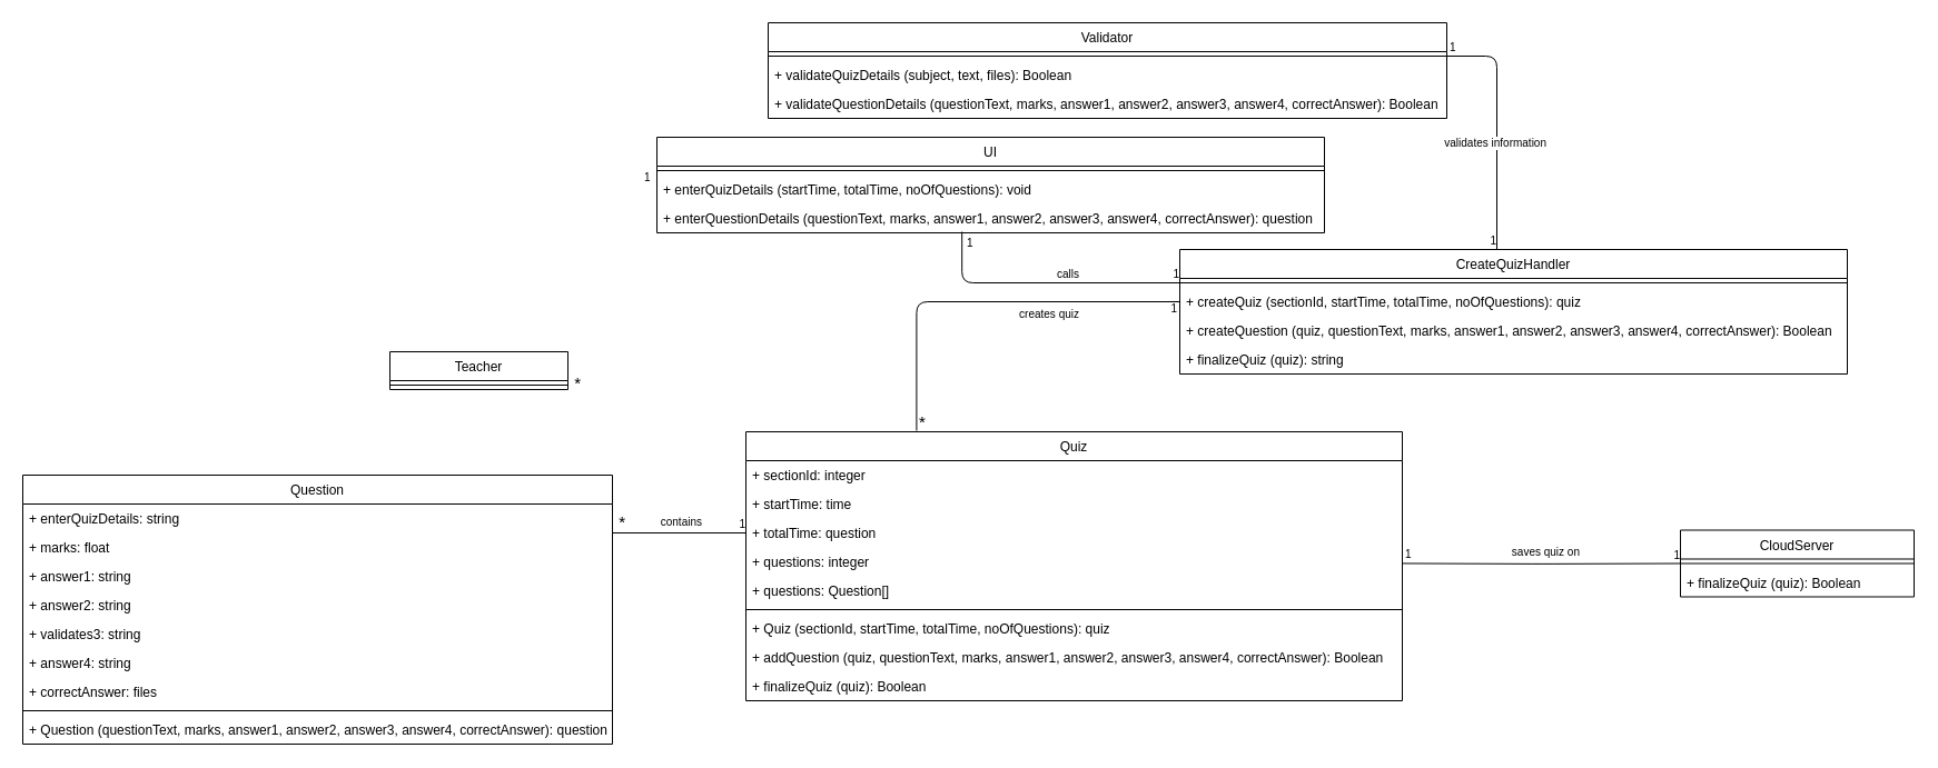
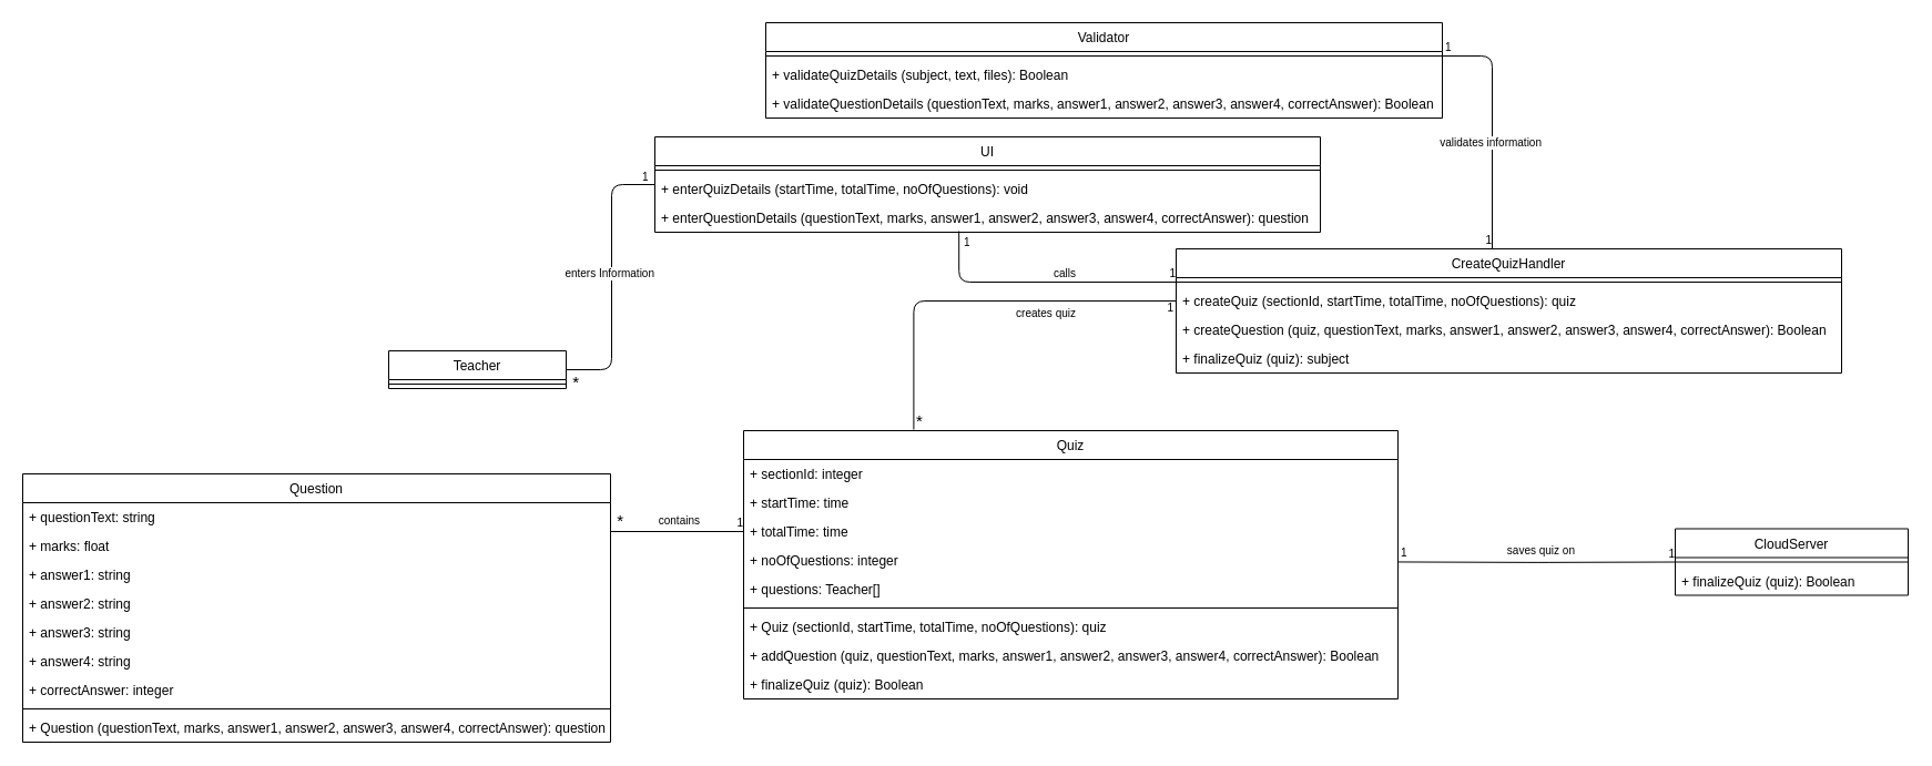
  <mxCell id="0" />
  <mxCell id="1" parent="0" />
+ <mxCell id="2" value="" style="endArrow=none;html=1;edgeStyle=orthogonalEdgeStyle;entryX=0;entryY=0.5;entryDx=0;entryDy=0;exitX=1;exitY=0.5;exitDx=0;exitDy=0;" parent="1" source="29" target="16" edge="1"><mxGeometry relative="1" as="geometry"><mxPoint x="512" y="344" as="sourcePoint" /><mxPoint x="670" y="251" as="targetPoint" /><Array as="points"><mxPoint x="551" y="333" /><mxPoint x="551" y="166" /></Array></mxGeometry></mxCell>
+ <mxCell id="3" value="enters Information" style="resizable=0;html=1;align=right;verticalAlign=bottom;labelBackgroundColor=#ffffff;fontSize=10;" parent="2" connectable="0" vertex="1"><mxGeometry x="1" relative="1" as="geometry"><mxPoint y="88" as="offset" /></mxGeometry></mxCell>
  <mxCell id="4" value="" style="endArrow=none;html=1;edgeStyle=orthogonalEdgeStyle;entryX=0;entryY=0.5;entryDx=0;entryDy=0;exitX=0.457;exitY=0.962;exitDx=0;exitDy=0;exitPerimeter=0;" parent="1" source="19" edge="1"><mxGeometry relative="1" as="geometry"><mxPoint x="871" y="234" as="sourcePoint" /><mxPoint x="1060" y="254" as="targetPoint" /><Array as="points"><mxPoint x="864" y="254" /></Array></mxGeometry></mxCell>
  <mxCell id="5" value="1" style="resizable=0;html=1;align=left;verticalAlign=bottom;labelBackgroundColor=#ffffff;fontSize=10;" parent="4" connectable="0" vertex="1"><mxGeometry x="-1" relative="1" as="geometry"><mxPoint x="3" y="18" as="offset" /></mxGeometry></mxCell>
  <mxCell id="6" value="1" style="resizable=0;html=1;align=right;verticalAlign=bottom;labelBackgroundColor=#ffffff;fontSize=10;" parent="4" connectable="0" vertex="1"><mxGeometry x="1" relative="1" as="geometry" /></mxCell>
  <mxCell id="7" value="calls" style="resizable=0;html=1;align=right;verticalAlign=bottom;labelBackgroundColor=#ffffff;fontSize=10;" parent="1" connectable="0" vertex="1"><mxGeometry x="980" y="197.5" as="geometry"><mxPoint x="-10" y="56" as="offset" /></mxGeometry></mxCell>
  <mxCell id="8" value="" style="endArrow=none;html=1;edgeStyle=orthogonalEdgeStyle;exitX=1;exitY=0.5;exitDx=0;exitDy=0;entryX=0;entryY=0.5;entryDx=0;entryDy=0;" parent="1" target="25" edge="1"><mxGeometry relative="1" as="geometry"><mxPoint x="1260.235" y="506.441" as="sourcePoint" /><mxPoint x="1480" y="455.5" as="targetPoint" /></mxGeometry></mxCell>
  <mxCell id="9" value="1" style="resizable=0;html=1;align=left;verticalAlign=bottom;labelBackgroundColor=#ffffff;fontSize=10;" parent="8" connectable="0" vertex="1"><mxGeometry x="-1" relative="1" as="geometry"><mxPoint x="1" as="offset" /></mxGeometry></mxCell>
  <mxCell id="10" value="&lt;font style=&quot;font-size: 10px&quot;&gt;1&lt;/font&gt;" style="resizable=0;html=1;align=right;verticalAlign=bottom;labelBackgroundColor=#ffffff;fontSize=10;" parent="8" connectable="0" vertex="1"><mxGeometry x="1" relative="1" as="geometry" /></mxCell>
  <mxCell id="11" value="saves quiz on" style="resizable=0;html=1;align=right;verticalAlign=bottom;labelBackgroundColor=#ffffff;fontSize=10;fillColor=#f8cecc;" parent="1" connectable="0" vertex="1"><mxGeometry x="1430" y="447.5" as="geometry"><mxPoint x="-10" y="56" as="offset" /></mxGeometry></mxCell>
  <mxCell id="12" value="" style="endArrow=none;html=1;edgeStyle=orthogonalEdgeStyle;entryX=0;entryY=0.5;entryDx=0;entryDy=0;exitX=0.26;exitY=-0.004;exitDx=0;exitDy=0;exitPerimeter=0;" parent="1" source="54" target="22" edge="1"><mxGeometry relative="1" as="geometry"><mxPoint x="835" y="354" as="sourcePoint" /><mxPoint x="1095" y="280" as="targetPoint" /><Array as="points"><mxPoint x="823" y="271" /></Array></mxGeometry></mxCell>
  <mxCell id="13" value="&lt;font style=&quot;font-size: 15px&quot;&gt;*&lt;/font&gt;" style="resizable=0;html=1;align=left;verticalAlign=bottom;labelBackgroundColor=#ffffff;fontSize=10;" parent="12" connectable="0" vertex="1"><mxGeometry x="-1" relative="1" as="geometry"><mxPoint x="1" y="3" as="offset" /></mxGeometry></mxCell>
  <mxCell id="14" value="1" style="resizable=0;html=1;align=right;verticalAlign=bottom;labelBackgroundColor=#ffffff;fontSize=10;" parent="12" connectable="0" vertex="1"><mxGeometry x="1" relative="1" as="geometry"><mxPoint x="-2" y="14" as="offset" /></mxGeometry></mxCell>
  <mxCell id="15" value="&lt;div style=&quot;text-align: center&quot;&gt;&lt;span&gt;creates quiz&lt;/span&gt;&lt;/div&gt;" style="resizable=0;html=1;align=right;verticalAlign=bottom;labelBackgroundColor=#ffffff;fontSize=10;" parent="1" connectable="0" vertex="1"><mxGeometry x="980" y="234" as="geometry"><mxPoint x="-10" y="56" as="offset" /></mxGeometry></mxCell>
  <mxCell id="16" value="UI" style="swimlane;fontStyle=0;align=center;verticalAlign=top;childLayout=stackLayout;horizontal=1;startSize=26;horizontalStack=0;resizeParent=1;resizeParentMax=0;resizeLast=0;collapsible=1;marginBottom=0;" parent="1" vertex="1"><mxGeometry x="590" y="123" width="600" height="86" as="geometry" /></mxCell>
  <mxCell id="17" value="" style="line;strokeWidth=1;fillColor=none;align=left;verticalAlign=middle;spacingTop=-1;spacingLeft=3;spacingRight=3;rotatable=0;labelPosition=right;points=[];portConstraint=eastwest;" parent="16" vertex="1"><mxGeometry y="26" width="600" height="8" as="geometry" /></mxCell>
  <mxCell id="18" value="+ enterQuizDetails (startTime, totalTime, noOfQuestions): void" style="text;strokeColor=none;fillColor=none;align=left;verticalAlign=top;spacingLeft=4;spacingRight=4;overflow=hidden;rotatable=0;points=[[0,0.5],[1,0.5]];portConstraint=eastwest;" parent="16" vertex="1"><mxGeometry y="34" width="600" height="26" as="geometry" /></mxCell>
  <mxCell id="19" value="+ enterQuestionDetails (questionText, marks, answer1, answer2, answer3, answer4, correctAnswer): question" style="text;strokeColor=none;fillColor=none;align=left;verticalAlign=top;spacingLeft=4;spacingRight=4;overflow=hidden;rotatable=0;points=[[0,0.5],[1,0.5]];portConstraint=eastwest;" parent="16" vertex="1"><mxGeometry y="60" width="600" height="26" as="geometry" /></mxCell>
  <mxCell id="20" value="CreateQuizHandler" style="swimlane;fontStyle=0;align=center;verticalAlign=top;childLayout=stackLayout;horizontal=1;startSize=26;horizontalStack=0;resizeParent=1;resizeParentMax=0;resizeLast=0;collapsible=1;marginBottom=0;" parent="1" vertex="1"><mxGeometry x="1060" y="224" width="600" height="112" as="geometry" /></mxCell>
  <mxCell id="21" value="" style="line;strokeWidth=1;fillColor=none;align=left;verticalAlign=middle;spacingTop=-1;spacingLeft=3;spacingRight=3;rotatable=0;labelPosition=right;points=[];portConstraint=eastwest;" parent="20" vertex="1"><mxGeometry y="26" width="600" height="8" as="geometry" /></mxCell>
  <mxCell id="22" value="+ createQuiz (sectionId, startTime, totalTime, noOfQuestions): quiz" style="text;strokeColor=none;fillColor=none;align=left;verticalAlign=top;spacingLeft=4;spacingRight=4;overflow=hidden;rotatable=0;points=[[0,0.5],[1,0.5]];portConstraint=eastwest;" parent="20" vertex="1"><mxGeometry y="34" width="600" height="26" as="geometry" /></mxCell>
  <mxCell id="23" value="+ createQuestion (quiz, questionText, marks, answer1, answer2, answer3, answer4, correctAnswer): Boolean" style="text;strokeColor=none;fillColor=none;align=left;verticalAlign=top;spacingLeft=4;spacingRight=4;overflow=hidden;rotatable=0;points=[[0,0.5],[1,0.5]];portConstraint=eastwest;" parent="20" vertex="1"><mxGeometry y="60" width="600" height="26" as="geometry" /></mxCell>
- <mxCell id="24" value="+ finalizeQuiz (quiz): string" style="text;strokeColor=none;fillColor=none;align=left;verticalAlign=top;spacingLeft=4;spacingRight=4;overflow=hidden;rotatable=0;points=[[0,0.5],[1,0.5]];portConstraint=eastwest;" parent="20" vertex="1"><mxGeometry y="86" width="600" height="26" as="geometry" /></mxCell>
+ <mxCell id="24" value="+ finalizeQuiz (quiz): subject" style="text;strokeColor=none;fillColor=none;align=left;verticalAlign=top;spacingLeft=4;spacingRight=4;overflow=hidden;rotatable=0;points=[[0,0.5],[1,0.5]];portConstraint=eastwest;" parent="20" vertex="1"><mxGeometry y="86" width="600" height="26" as="geometry" /></mxCell>
  <mxCell id="25" value="CloudServer" style="swimlane;fontStyle=0;align=center;verticalAlign=top;childLayout=stackLayout;horizontal=1;startSize=26;horizontalStack=0;resizeParent=1;resizeParentMax=0;resizeLast=0;collapsible=1;marginBottom=0;" parent="1" vertex="1"><mxGeometry x="1510" y="476.5" width="210" height="60" as="geometry" /></mxCell>
  <mxCell id="26" value="" style="line;strokeWidth=1;fillColor=none;align=left;verticalAlign=middle;spacingTop=-1;spacingLeft=3;spacingRight=3;rotatable=0;labelPosition=right;points=[];portConstraint=eastwest;" parent="25" vertex="1"><mxGeometry y="26" width="210" height="8" as="geometry" /></mxCell>
  <mxCell id="27" value="+ finalizeQuiz (quiz): Boolean" style="text;strokeColor=none;fillColor=none;align=left;verticalAlign=top;spacingLeft=4;spacingRight=4;overflow=hidden;rotatable=0;points=[[0,0.5],[1,0.5]];portConstraint=eastwest;" parent="25" vertex="1"><mxGeometry y="34" width="210" height="26" as="geometry" /></mxCell>
  <mxCell id="28" value="1" style="resizable=0;html=1;align=left;verticalAlign=bottom;labelBackgroundColor=#ffffff;fontSize=10;" parent="1" connectable="0" vertex="1"><mxGeometry x="905" y="179" as="geometry"><mxPoint x="-328" y="-12" as="offset" /></mxGeometry></mxCell>
  <mxCell id="29" value="Teacher" style="swimlane;fontStyle=0;align=center;verticalAlign=top;childLayout=stackLayout;horizontal=1;startSize=26;horizontalStack=0;resizeParent=1;resizeParentMax=0;resizeLast=0;collapsible=1;marginBottom=0;" parent="1" vertex="1"><mxGeometry x="350" y="316" width="160" height="34" as="geometry" /></mxCell>
  <mxCell id="30" value="" style="line;strokeWidth=1;fillColor=none;align=left;verticalAlign=middle;spacingTop=-1;spacingLeft=3;spacingRight=3;rotatable=0;labelPosition=right;points=[];portConstraint=eastwest;" parent="29" vertex="1"><mxGeometry y="26" width="160" height="8" as="geometry" /></mxCell>
  <mxCell id="31" value="Validator" style="swimlane;fontStyle=0;align=center;verticalAlign=top;childLayout=stackLayout;horizontal=1;startSize=26;horizontalStack=0;resizeParent=1;resizeParentMax=0;resizeLast=0;collapsible=1;marginBottom=0;" parent="1" vertex="1"><mxGeometry x="690" y="20" width="610" height="86" as="geometry" /></mxCell>
  <mxCell id="32" value="" style="line;strokeWidth=1;fillColor=none;align=left;verticalAlign=middle;spacingTop=-1;spacingLeft=3;spacingRight=3;rotatable=0;labelPosition=right;points=[];portConstraint=eastwest;" parent="31" vertex="1"><mxGeometry y="26" width="610" height="8" as="geometry" /></mxCell>
  <mxCell id="33" value="+ validateQuizDetails (subject, text, files): Boolean" style="text;strokeColor=none;fillColor=none;align=left;verticalAlign=top;spacingLeft=4;spacingRight=4;overflow=hidden;rotatable=0;points=[[0,0.5],[1,0.5]];portConstraint=eastwest;" parent="31" vertex="1"><mxGeometry y="34" width="610" height="26" as="geometry" /></mxCell>
  <mxCell id="34" value="+ validateQuestionDetails (questionText, marks, answer1, answer2, answer3, answer4, correctAnswer): Boolean" style="text;strokeColor=none;fillColor=none;align=left;verticalAlign=top;spacingLeft=4;spacingRight=4;overflow=hidden;rotatable=0;points=[[0,0.5],[1,0.5]];portConstraint=eastwest;" parent="31" vertex="1"><mxGeometry y="60" width="610" height="26" as="geometry" /></mxCell>
  <mxCell id="35" value="" style="endArrow=none;html=1;edgeStyle=orthogonalEdgeStyle;" parent="1" edge="1"><mxGeometry relative="1" as="geometry"><mxPoint x="1300" y="50" as="sourcePoint" /><mxPoint x="1345" y="224" as="targetPoint" /><Array as="points"><mxPoint x="1345" y="50" /></Array></mxGeometry></mxCell>
  <mxCell id="36" value="1" style="resizable=0;html=1;align=left;verticalAlign=bottom;labelBackgroundColor=#ffffff;fontSize=10;" parent="35" connectable="0" vertex="1"><mxGeometry x="-1" relative="1" as="geometry"><mxPoint x="1" as="offset" /></mxGeometry></mxCell>
  <mxCell id="37" value="1" style="resizable=0;html=1;align=right;verticalAlign=bottom;labelBackgroundColor=#ffffff;fontSize=10;" parent="35" connectable="0" vertex="1"><mxGeometry x="1" relative="1" as="geometry" /></mxCell>
  <mxCell id="38" value="validates information" style="resizable=0;html=1;align=right;verticalAlign=bottom;labelBackgroundColor=#ffffff;fontSize=10;" parent="1" connectable="0" vertex="1"><mxGeometry x="1400" y="80" as="geometry"><mxPoint x="-10" y="56" as="offset" /></mxGeometry></mxCell>
  <mxCell id="39" value="Question" style="swimlane;fontStyle=0;align=center;verticalAlign=top;childLayout=stackLayout;horizontal=1;startSize=26;horizontalStack=0;resizeParent=1;resizeParentMax=0;resizeLast=0;collapsible=1;marginBottom=0;" parent="1" vertex="1"><mxGeometry x="20" y="427" width="530" height="242" as="geometry" /></mxCell>
- <mxCell id="40" value="+ enterQuizDetails: string" style="text;strokeColor=none;fillColor=none;align=left;verticalAlign=top;spacingLeft=4;spacingRight=4;overflow=hidden;rotatable=0;points=[[0,0.5],[1,0.5]];portConstraint=eastwest;" parent="39" vertex="1"><mxGeometry y="26" width="530" height="26" as="geometry" /></mxCell>
+ <mxCell id="40" value="+ questionText: string" style="text;strokeColor=none;fillColor=none;align=left;verticalAlign=top;spacingLeft=4;spacingRight=4;overflow=hidden;rotatable=0;points=[[0,0.5],[1,0.5]];portConstraint=eastwest;" parent="39" vertex="1"><mxGeometry y="26" width="530" height="26" as="geometry" /></mxCell>
  <mxCell id="41" value="+ marks: float" style="text;strokeColor=none;fillColor=none;align=left;verticalAlign=top;spacingLeft=4;spacingRight=4;overflow=hidden;rotatable=0;points=[[0,0.5],[1,0.5]];portConstraint=eastwest;" parent="39" vertex="1"><mxGeometry y="52" width="530" height="26" as="geometry" /></mxCell>
  <mxCell id="42" value="+ answer1: string" style="text;strokeColor=none;fillColor=none;align=left;verticalAlign=top;spacingLeft=4;spacingRight=4;overflow=hidden;rotatable=0;points=[[0,0.5],[1,0.5]];portConstraint=eastwest;" parent="39" vertex="1"><mxGeometry y="78" width="530" height="26" as="geometry" /></mxCell>
  <mxCell id="43" value="+ answer2: string" style="text;strokeColor=none;fillColor=none;align=left;verticalAlign=top;spacingLeft=4;spacingRight=4;overflow=hidden;rotatable=0;points=[[0,0.5],[1,0.5]];portConstraint=eastwest;" parent="39" vertex="1"><mxGeometry y="104" width="530" height="26" as="geometry" /></mxCell>
- <mxCell id="44" value="+ validates3: string" style="text;strokeColor=none;fillColor=none;align=left;verticalAlign=top;spacingLeft=4;spacingRight=4;overflow=hidden;rotatable=0;points=[[0,0.5],[1,0.5]];portConstraint=eastwest;" parent="39" vertex="1"><mxGeometry y="130" width="530" height="26" as="geometry" /></mxCell>
+ <mxCell id="44" value="+ answer3: string" style="text;strokeColor=none;fillColor=none;align=left;verticalAlign=top;spacingLeft=4;spacingRight=4;overflow=hidden;rotatable=0;points=[[0,0.5],[1,0.5]];portConstraint=eastwest;" parent="39" vertex="1"><mxGeometry y="130" width="530" height="26" as="geometry" /></mxCell>
  <mxCell id="45" value="+ answer4: string" style="text;strokeColor=none;fillColor=none;align=left;verticalAlign=top;spacingLeft=4;spacingRight=4;overflow=hidden;rotatable=0;points=[[0,0.5],[1,0.5]];portConstraint=eastwest;" parent="39" vertex="1"><mxGeometry y="156" width="530" height="26" as="geometry" /></mxCell>
- <mxCell id="46" value="+ correctAnswer: files" style="text;strokeColor=none;fillColor=none;align=left;verticalAlign=top;spacingLeft=4;spacingRight=4;overflow=hidden;rotatable=0;points=[[0,0.5],[1,0.5]];portConstraint=eastwest;" parent="39" vertex="1"><mxGeometry y="182" width="530" height="26" as="geometry" /></mxCell>
+ <mxCell id="46" value="+ correctAnswer: integer" style="text;strokeColor=none;fillColor=none;align=left;verticalAlign=top;spacingLeft=4;spacingRight=4;overflow=hidden;rotatable=0;points=[[0,0.5],[1,0.5]];portConstraint=eastwest;" parent="39" vertex="1"><mxGeometry y="182" width="530" height="26" as="geometry" /></mxCell>
  <mxCell id="47" value="" style="line;strokeWidth=1;fillColor=none;align=left;verticalAlign=middle;spacingTop=-1;spacingLeft=3;spacingRight=3;rotatable=0;labelPosition=right;points=[];portConstraint=eastwest;" parent="39" vertex="1"><mxGeometry y="208" width="530" height="8" as="geometry" /></mxCell>
  <mxCell id="48" value="+ Question (questionText, marks, answer1, answer2, answer3, answer4, correctAnswer): question" style="text;strokeColor=none;fillColor=none;align=left;verticalAlign=top;spacingLeft=4;spacingRight=4;overflow=hidden;rotatable=0;points=[[0,0.5],[1,0.5]];portConstraint=eastwest;" parent="39" vertex="1"><mxGeometry y="216" width="530" height="26" as="geometry" /></mxCell>
  <mxCell id="49" value="" style="endArrow=none;html=1;edgeStyle=orthogonalEdgeStyle;" parent="1" edge="1"><mxGeometry relative="1" as="geometry"><mxPoint x="550" y="479" as="sourcePoint" /><mxPoint x="670" y="479" as="targetPoint" /><Array as="points"><mxPoint x="550" y="479" /></Array></mxGeometry></mxCell>
  <mxCell id="50" value="1" style="resizable=0;html=1;align=right;verticalAlign=bottom;labelBackgroundColor=#ffffff;fontSize=10;" parent="49" connectable="0" vertex="1"><mxGeometry x="1" relative="1" as="geometry" /></mxCell>
  <mxCell id="51" value="contains" style="resizable=0;html=1;align=right;verticalAlign=bottom;labelBackgroundColor=#ffffff;fontSize=10;" parent="1" connectable="0" vertex="1"><mxGeometry x="660" y="427" as="geometry"><mxPoint x="-29" y="50" as="offset" /></mxGeometry></mxCell>
  <mxCell id="52" value="&lt;font style=&quot;font-size: 15px&quot;&gt;*&lt;/font&gt;" style="resizable=0;html=1;align=right;verticalAlign=bottom;labelBackgroundColor=#ffffff;fontSize=10;" parent="1" connectable="0" vertex="1"><mxGeometry x="572" y="424" as="geometry"><mxPoint x="-10" y="56" as="offset" /></mxGeometry></mxCell>
  <mxCell id="53" value="&lt;font style=&quot;font-size: 15px&quot;&gt;*&lt;/font&gt;" style="resizable=0;html=1;align=right;verticalAlign=bottom;labelBackgroundColor=#ffffff;fontSize=10;" parent="1" connectable="0" vertex="1"><mxGeometry x="373" y="299" width="160" as="geometry"><mxPoint x="-10" y="56" as="offset" /></mxGeometry></mxCell>
  <mxCell id="54" value="Quiz" style="swimlane;fontStyle=0;align=center;verticalAlign=top;childLayout=stackLayout;horizontal=1;startSize=26;horizontalStack=0;resizeParent=1;resizeParentMax=0;resizeLast=0;collapsible=1;marginBottom=0;" parent="1" vertex="1"><mxGeometry x="670" y="388" width="590" height="242" as="geometry" /></mxCell>
  <mxCell id="55" value="+ sectionId: integer" style="text;strokeColor=none;fillColor=none;align=left;verticalAlign=top;spacingLeft=4;spacingRight=4;overflow=hidden;rotatable=0;points=[[0,0.5],[1,0.5]];portConstraint=eastwest;" parent="54" vertex="1"><mxGeometry y="26" width="590" height="26" as="geometry" /></mxCell>
  <mxCell id="56" value="+ startTime: time" style="text;strokeColor=none;fillColor=none;align=left;verticalAlign=top;spacingLeft=4;spacingRight=4;overflow=hidden;rotatable=0;points=[[0,0.5],[1,0.5]];portConstraint=eastwest;" parent="54" vertex="1"><mxGeometry y="52" width="590" height="26" as="geometry" /></mxCell>
- <mxCell id="57" value="+ totalTime: question" style="text;strokeColor=none;fillColor=none;align=left;verticalAlign=top;spacingLeft=4;spacingRight=4;overflow=hidden;rotatable=0;points=[[0,0.5],[1,0.5]];portConstraint=eastwest;" parent="54" vertex="1"><mxGeometry y="78" width="590" height="26" as="geometry" /></mxCell>
- <mxCell id="58" value="+ questions: integer" style="text;strokeColor=none;fillColor=none;align=left;verticalAlign=top;spacingLeft=4;spacingRight=4;overflow=hidden;rotatable=0;points=[[0,0.5],[1,0.5]];portConstraint=eastwest;" parent="54" vertex="1"><mxGeometry y="104" width="590" height="26" as="geometry" /></mxCell>
- <mxCell id="59" value="+ questions: Question[]" style="text;strokeColor=none;fillColor=none;align=left;verticalAlign=top;spacingLeft=4;spacingRight=4;overflow=hidden;rotatable=0;points=[[0,0.5],[1,0.5]];portConstraint=eastwest;" parent="54" vertex="1"><mxGeometry y="130" width="590" height="26" as="geometry" /></mxCell>
+ <mxCell id="57" value="+ totalTime: time" style="text;strokeColor=none;fillColor=none;align=left;verticalAlign=top;spacingLeft=4;spacingRight=4;overflow=hidden;rotatable=0;points=[[0,0.5],[1,0.5]];portConstraint=eastwest;" parent="54" vertex="1"><mxGeometry y="78" width="590" height="26" as="geometry" /></mxCell>
+ <mxCell id="58" value="+ noOfQuestions: integer" style="text;strokeColor=none;fillColor=none;align=left;verticalAlign=top;spacingLeft=4;spacingRight=4;overflow=hidden;rotatable=0;points=[[0,0.5],[1,0.5]];portConstraint=eastwest;" parent="54" vertex="1"><mxGeometry y="104" width="590" height="26" as="geometry" /></mxCell>
+ <mxCell id="59" value="+ questions: Teacher[]" style="text;strokeColor=none;fillColor=none;align=left;verticalAlign=top;spacingLeft=4;spacingRight=4;overflow=hidden;rotatable=0;points=[[0,0.5],[1,0.5]];portConstraint=eastwest;" parent="54" vertex="1"><mxGeometry y="130" width="590" height="26" as="geometry" /></mxCell>
  <mxCell id="60" value="" style="line;strokeWidth=1;fillColor=none;align=left;verticalAlign=middle;spacingTop=-1;spacingLeft=3;spacingRight=3;rotatable=0;labelPosition=right;points=[];portConstraint=eastwest;" parent="54" vertex="1"><mxGeometry y="156" width="590" height="8" as="geometry" /></mxCell>
  <mxCell id="61" value="+ Quiz (sectionId, startTime, totalTime, noOfQuestions): quiz" style="text;strokeColor=none;fillColor=none;align=left;verticalAlign=top;spacingLeft=4;spacingRight=4;overflow=hidden;rotatable=0;points=[[0,0.5],[1,0.5]];portConstraint=eastwest;" parent="54" vertex="1"><mxGeometry y="164" width="590" height="26" as="geometry" /></mxCell>
  <mxCell id="62" value="+ addQuestion (quiz, questionText, marks, answer1, answer2, answer3, answer4, correctAnswer): Boolean" style="text;strokeColor=none;fillColor=none;align=left;verticalAlign=top;spacingLeft=4;spacingRight=4;overflow=hidden;rotatable=0;points=[[0,0.5],[1,0.5]];portConstraint=eastwest;" vertex="1" parent="54"><mxGeometry y="190" width="590" height="26" as="geometry" /></mxCell>
  <mxCell id="63" value="+ finalizeQuiz (quiz): Boolean" style="text;strokeColor=none;fillColor=none;align=left;verticalAlign=top;spacingLeft=4;spacingRight=4;overflow=hidden;rotatable=0;points=[[0,0.5],[1,0.5]];portConstraint=eastwest;" vertex="1" parent="54"><mxGeometry y="216" width="590" height="26" as="geometry" /></mxCell>
